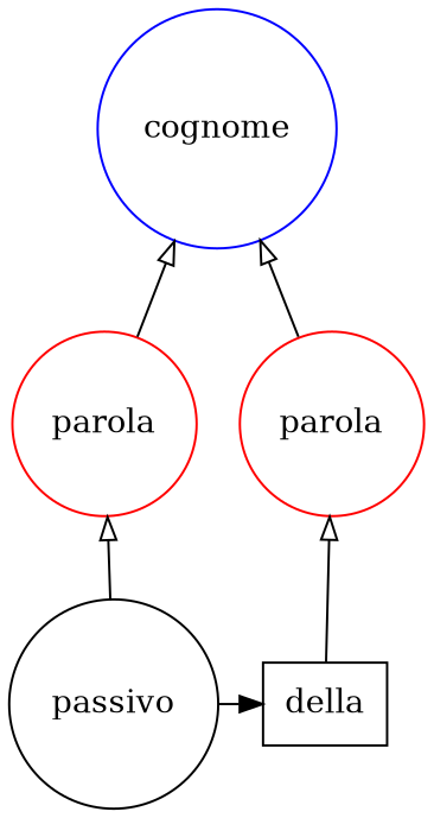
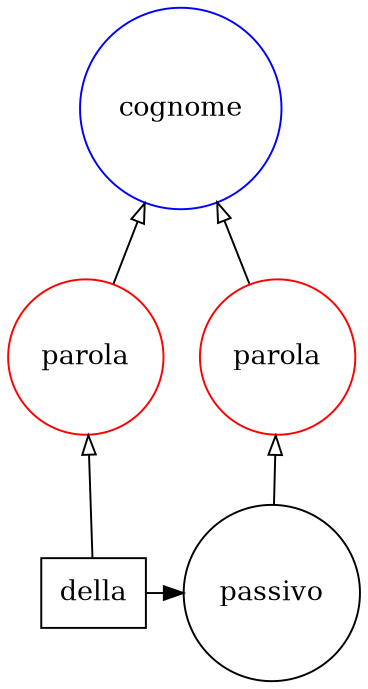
  digraph {
    rankdir=BT
    node [shape=circle]
    edge [arrowhead=empty]
    n1 [label=passivo]
    n2 [label=della shape=box]
    n3 [color=red label=parola]
    n4 [color=red label=parola]
    n5 [color=blue label=cognome]
    subgraph sub_1 {
      rank=source
      n1
      n2
    }
    subgraph sub_2 {
      rank=same
      n3
      n4
    }
    subgraph sub_3 {
      rank=same
      n5
    }
    subgraph sub_4 {
      rank=same
    }
    subgraph sub_5 {
      rank=same
    }
-   n1 -> n2 [arrowhead=normal]
+   n2 -> n1 [arrowhead=normal]
    n1 -> n3
    n2 -> n4
    n3 -> n5
    n4 -> n5
  }
